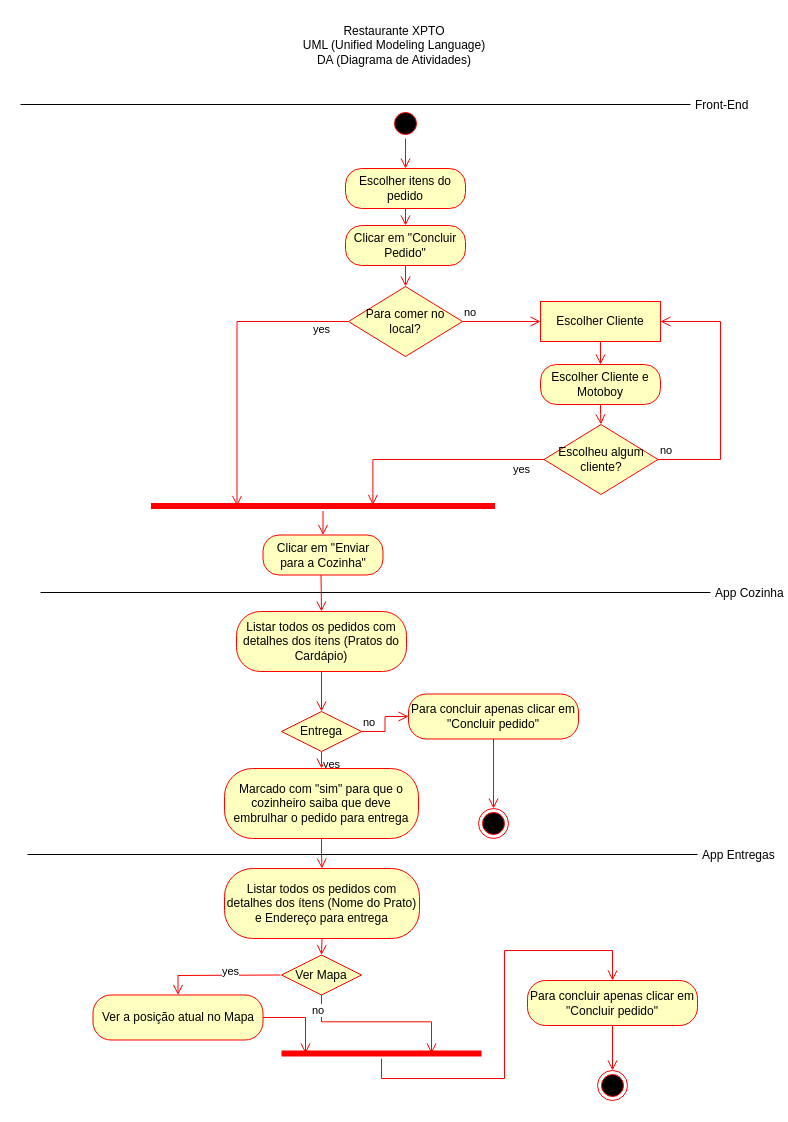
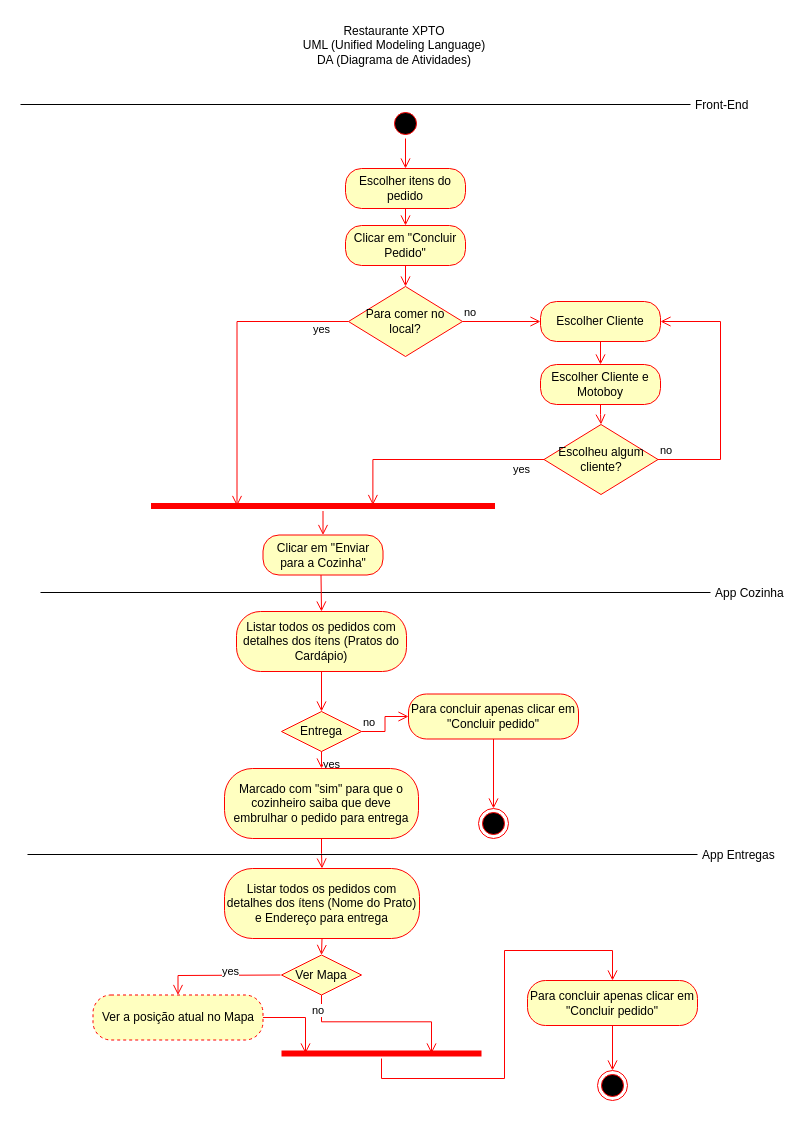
  <mxCell id="0" />
  <mxCell id="1" parent="0" />
  <mxCell id="2" value="Restaurante XPTO&lt;br&gt;UML (Unified Modeling Language)&lt;br&gt;DA (Diagrama de Atividades)" style="text;html=1;strokeColor=none;fillColor=none;align=center;verticalAlign=middle;whiteSpace=wrap;rounded=0;" vertex="1" parent="1"><mxGeometry x="274" y="20" width="240" height="50" as="geometry" /></mxCell>
  <mxCell id="3" value="App Cozinha" style="line;strokeWidth=1;fillColor=none;align=left;verticalAlign=middle;spacingTop=-1;spacingLeft=3;spacingRight=3;rotatable=0;labelPosition=right;points=[];portConstraint=eastwest;strokeColor=inherit;" vertex="1" parent="1"><mxGeometry x="40" y="588" width="670" height="8" as="geometry" /></mxCell>
  <mxCell id="4" value="" style="ellipse;html=1;shape=startState;fillColor=#000000;strokeColor=#ff0000;" vertex="1" parent="1"><mxGeometry x="390" y="108" width="30" height="30" as="geometry" /></mxCell>
  <mxCell id="5" value="" style="edgeStyle=orthogonalEdgeStyle;html=1;verticalAlign=bottom;endArrow=open;endSize=8;strokeColor=#ff0000;rounded=0;entryX=0.5;entryY=0;entryDx=0;entryDy=0;" edge="1" source="4" parent="1" target="6"><mxGeometry relative="1" as="geometry"><mxPoint x="405" y="178" as="targetPoint" /></mxGeometry></mxCell>
  <mxCell id="6" value="Escolher itens do pedido" style="rounded=1;whiteSpace=wrap;html=1;arcSize=40;fontColor=#000000;fillColor=#ffffc0;strokeColor=#ff0000;" vertex="1" parent="1"><mxGeometry x="345" y="168" width="120" height="40" as="geometry" /></mxCell>
  <mxCell id="7" value="" style="edgeStyle=orthogonalEdgeStyle;html=1;verticalAlign=bottom;endArrow=open;endSize=8;strokeColor=#ff0000;rounded=0;entryX=0.5;entryY=0;entryDx=0;entryDy=0;" edge="1" source="6" parent="1" target="8"><mxGeometry relative="1" as="geometry"><mxPoint x="405" y="248" as="targetPoint" /></mxGeometry></mxCell>
  <mxCell id="8" value="Clicar em &quot;Concluir Pedido&quot;" style="rounded=1;whiteSpace=wrap;html=1;arcSize=40;fontColor=#000000;fillColor=#ffffc0;strokeColor=#ff0000;" vertex="1" parent="1"><mxGeometry x="345" y="225" width="120" height="40" as="geometry" /></mxCell>
  <mxCell id="9" value="" style="edgeStyle=orthogonalEdgeStyle;html=1;verticalAlign=bottom;endArrow=open;endSize=8;strokeColor=#ff0000;rounded=0;entryX=0.5;entryY=0;entryDx=0;entryDy=0;" edge="1" source="8" parent="1" target="10"><mxGeometry relative="1" as="geometry"><mxPoint x="405" y="325" as="targetPoint" /></mxGeometry></mxCell>
  <mxCell id="10" value="Para comer no local?" style="rhombus;whiteSpace=wrap;html=1;fontColor=#000000;fillColor=#ffffc0;strokeColor=#ff0000;" vertex="1" parent="1"><mxGeometry x="348" y="286" width="114" height="70" as="geometry" /></mxCell>
  <mxCell id="11" value="no" style="edgeStyle=orthogonalEdgeStyle;html=1;align=left;verticalAlign=bottom;endArrow=open;endSize=8;strokeColor=#ff0000;rounded=0;entryX=0;entryY=0.5;entryDx=0;entryDy=0;" edge="1" source="10" parent="1" target="13"><mxGeometry x="-1" relative="1" as="geometry"><mxPoint x="540" y="321" as="targetPoint" /></mxGeometry></mxCell>
  <mxCell id="12" value="yes" style="edgeStyle=orthogonalEdgeStyle;html=1;align=left;verticalAlign=top;endArrow=open;endSize=8;strokeColor=#ff0000;rounded=0;entryX=0.25;entryY=0.5;entryDx=0;entryDy=0;entryPerimeter=0;" edge="1" source="10" parent="1" target="20"><mxGeometry x="-0.747" y="-5" relative="1" as="geometry"><mxPoint x="344" y="456" as="targetPoint" /><Array as="points"><mxPoint x="236" y="321" /></Array><mxPoint as="offset" /></mxGeometry></mxCell>
- <mxCell id="13" value="Escolher Cliente" style="whiteSpace=wrap;html=1;arcSize=40;fontColor=#000000;fillColor=#ffffc0;strokeColor=#ff0000;rounded=0;" vertex="1" parent="1"><mxGeometry x="540" y="301" width="120" height="40" as="geometry" /></mxCell>
+ <mxCell id="13" value="Escolher Cliente" style="rounded=1;whiteSpace=wrap;html=1;arcSize=40;fontColor=#000000;fillColor=#ffffc0;strokeColor=#ff0000;" vertex="1" parent="1"><mxGeometry x="540" y="301" width="120" height="40" as="geometry" /></mxCell>
  <mxCell id="14" value="" style="edgeStyle=orthogonalEdgeStyle;html=1;verticalAlign=bottom;endArrow=open;endSize=8;strokeColor=#ff0000;rounded=0;entryX=0.5;entryY=0;entryDx=0;entryDy=0;" edge="1" source="13" parent="1" target="15"><mxGeometry relative="1" as="geometry"><mxPoint x="600" y="406" as="targetPoint" /></mxGeometry></mxCell>
  <mxCell id="15" value="Escolher Cliente e Motoboy" style="rounded=1;whiteSpace=wrap;html=1;arcSize=40;fontColor=#000000;fillColor=#ffffc0;strokeColor=#ff0000;" vertex="1" parent="1"><mxGeometry x="540" y="364" width="120" height="40" as="geometry" /></mxCell>
  <mxCell id="16" value="" style="edgeStyle=orthogonalEdgeStyle;html=1;verticalAlign=bottom;endArrow=open;endSize=8;strokeColor=#ff0000;rounded=0;entryX=0.5;entryY=0;entryDx=0;entryDy=0;" edge="1" source="15" parent="1" target="17"><mxGeometry relative="1" as="geometry"><mxPoint x="600" y="469" as="targetPoint" /></mxGeometry></mxCell>
  <mxCell id="17" value="Escolheu algum cliente?" style="rhombus;whiteSpace=wrap;html=1;fontColor=#000000;fillColor=#ffffc0;strokeColor=#ff0000;" vertex="1" parent="1"><mxGeometry x="543.5" y="424" width="114" height="70" as="geometry" /></mxCell>
  <mxCell id="18" value="no" style="edgeStyle=orthogonalEdgeStyle;html=1;align=left;verticalAlign=bottom;endArrow=open;endSize=8;strokeColor=#ff0000;rounded=0;entryX=1;entryY=0.5;entryDx=0;entryDy=0;exitX=1;exitY=0.5;exitDx=0;exitDy=0;" edge="1" source="17" parent="1" target="13"><mxGeometry x="-1" relative="1" as="geometry"><mxPoint x="582" y="461" as="targetPoint" /><Array as="points"><mxPoint x="720" y="459" /><mxPoint x="720" y="321" /></Array></mxGeometry></mxCell>
  <mxCell id="19" value="yes" style="edgeStyle=orthogonalEdgeStyle;html=1;align=left;verticalAlign=top;endArrow=open;endSize=8;strokeColor=#ff0000;rounded=0;entryX=0.645;entryY=0.4;entryDx=0;entryDy=0;entryPerimeter=0;" edge="1" source="17" parent="1" target="20"><mxGeometry x="-0.696" y="-3" relative="1" as="geometry"><mxPoint x="386.5" y="564.5" as="targetPoint" /><mxPoint as="offset" /></mxGeometry></mxCell>
  <mxCell id="20" value="" style="shape=line;html=1;strokeWidth=6;strokeColor=#ff0000;" vertex="1" parent="1"><mxGeometry x="150.5" y="500.5" width="344" height="10" as="geometry" /></mxCell>
  <mxCell id="21" value="" style="edgeStyle=orthogonalEdgeStyle;html=1;verticalAlign=bottom;endArrow=open;endSize=8;strokeColor=#ff0000;rounded=0;entryX=0.5;entryY=0;entryDx=0;entryDy=0;" edge="1" source="20" parent="1" target="22"><mxGeometry relative="1" as="geometry"><mxPoint x="320.5" y="564.5" as="targetPoint" /></mxGeometry></mxCell>
  <mxCell id="22" value="Clicar em &quot;Enviar para a Cozinha&quot;" style="rounded=1;whiteSpace=wrap;html=1;arcSize=40;fontColor=#000000;fillColor=#ffffc0;strokeColor=#ff0000;" vertex="1" parent="1"><mxGeometry x="262.5" y="534.5" width="120" height="40" as="geometry" /></mxCell>
  <mxCell id="23" value="" style="edgeStyle=orthogonalEdgeStyle;html=1;verticalAlign=bottom;endArrow=open;endSize=8;strokeColor=#ff0000;rounded=0;entryX=0.5;entryY=0;entryDx=0;entryDy=0;" edge="1" parent="1" target="25"><mxGeometry relative="1" as="geometry"><mxPoint x="321" y="618" as="targetPoint" /><mxPoint x="320.5" y="574.5" as="sourcePoint" /></mxGeometry></mxCell>
  <mxCell id="24" value="Front-End" style="line;strokeWidth=1;fillColor=none;align=left;verticalAlign=middle;spacingTop=-1;spacingLeft=3;spacingRight=3;rotatable=0;labelPosition=right;points=[];portConstraint=eastwest;strokeColor=inherit;" vertex="1" parent="1"><mxGeometry x="20" y="100" width="670" height="8" as="geometry" /></mxCell>
  <mxCell id="25" value="Listar todos os pedidos com detalhes dos ítens (Pratos do Cardápio)" style="rounded=1;whiteSpace=wrap;html=1;arcSize=40;fontColor=#000000;fillColor=#ffffc0;strokeColor=#ff0000;" vertex="1" parent="1"><mxGeometry x="236" y="611" width="170" height="60" as="geometry" /></mxCell>
  <mxCell id="26" value="" style="edgeStyle=orthogonalEdgeStyle;html=1;verticalAlign=bottom;endArrow=open;endSize=8;strokeColor=#ff0000;rounded=0;exitX=0.5;exitY=1;exitDx=0;exitDy=0;entryX=0.5;entryY=0;entryDx=0;entryDy=0;" edge="1" parent="1" source="25" target="27"><mxGeometry relative="1" as="geometry"><mxPoint x="320" y="721" as="targetPoint" /><mxPoint x="327" y="672" as="sourcePoint" /></mxGeometry></mxCell>
  <mxCell id="27" value="Entrega" style="rhombus;whiteSpace=wrap;html=1;fontColor=#000000;fillColor=#ffffc0;strokeColor=#ff0000;" vertex="1" parent="1"><mxGeometry x="281" y="711" width="80" height="40" as="geometry" /></mxCell>
  <mxCell id="28" value="no" style="edgeStyle=orthogonalEdgeStyle;html=1;align=left;verticalAlign=bottom;endArrow=open;endSize=8;strokeColor=#ff0000;rounded=0;entryX=0;entryY=0.5;entryDx=0;entryDy=0;" edge="1" source="27" parent="1" target="32"><mxGeometry x="-1" relative="1" as="geometry"><mxPoint x="461" y="716" as="targetPoint" /></mxGeometry></mxCell>
  <mxCell id="29" value="yes" style="edgeStyle=orthogonalEdgeStyle;html=1;align=left;verticalAlign=top;endArrow=open;endSize=8;strokeColor=#ff0000;rounded=0;entryX=0.5;entryY=0;entryDx=0;entryDy=0;" edge="1" source="27" parent="1" target="30"><mxGeometry x="-1" relative="1" as="geometry"><mxPoint x="321" y="796" as="targetPoint" /></mxGeometry></mxCell>
  <mxCell id="30" value="Marcado com &quot;sim&quot; para que o cozinheiro saiba que deve embrulhar o pedido para entrega" style="rounded=1;whiteSpace=wrap;html=1;arcSize=40;fontColor=#000000;fillColor=#ffffc0;strokeColor=#ff0000;" vertex="1" parent="1"><mxGeometry x="224" y="768" width="194" height="70" as="geometry" /></mxCell>
  <mxCell id="31" value="" style="edgeStyle=orthogonalEdgeStyle;html=1;verticalAlign=bottom;endArrow=open;endSize=8;strokeColor=#ff0000;rounded=0;exitX=0.5;exitY=1;exitDx=0;exitDy=0;entryX=0.5;entryY=0;entryDx=0;entryDy=0;" edge="1" source="30" parent="1" target="36"><mxGeometry relative="1" as="geometry"><mxPoint x="321" y="867" as="targetPoint" /><mxPoint x="341" y="859" as="sourcePoint" /></mxGeometry></mxCell>
  <mxCell id="32" value="Para concluir apenas clicar em &quot;Concluir pedido&quot;" style="rounded=1;whiteSpace=wrap;html=1;arcSize=40;fontColor=#000000;fillColor=#ffffc0;strokeColor=#ff0000;" vertex="1" parent="1"><mxGeometry x="408" y="693.5" width="170" height="45" as="geometry" /></mxCell>
  <mxCell id="33" value="" style="edgeStyle=orthogonalEdgeStyle;html=1;verticalAlign=bottom;endArrow=open;endSize=8;strokeColor=#ff0000;rounded=0;exitX=0.5;exitY=1;exitDx=0;exitDy=0;entryX=0.5;entryY=0;entryDx=0;entryDy=0;" edge="1" source="32" parent="1" target="35"><mxGeometry relative="1" as="geometry"><mxPoint x="493" y="867" as="targetPoint" /><mxPoint x="592.5" y="787" as="sourcePoint" /></mxGeometry></mxCell>
  <mxCell id="34" value="App Entregas" style="line;strokeWidth=1;fillColor=none;align=left;verticalAlign=middle;spacingTop=-1;spacingLeft=3;spacingRight=3;rotatable=0;labelPosition=right;points=[];portConstraint=eastwest;strokeColor=inherit;" vertex="1" parent="1"><mxGeometry x="27" y="850" width="670" height="8" as="geometry" /></mxCell>
  <mxCell id="35" value="" style="ellipse;html=1;shape=endState;fillColor=#000000;strokeColor=#ff0000;" vertex="1" parent="1"><mxGeometry x="478" y="808" width="30" height="30" as="geometry" /></mxCell>
  <mxCell id="36" value="Listar todos os pedidos com detalhes dos ítens (Nome do Prato) e Endereço para entrega" style="rounded=1;whiteSpace=wrap;html=1;arcSize=40;fontColor=#000000;fillColor=#ffffc0;strokeColor=#ff0000;" vertex="1" parent="1"><mxGeometry x="224" y="868" width="195" height="70" as="geometry" /></mxCell>
  <mxCell id="37" value="" style="edgeStyle=orthogonalEdgeStyle;html=1;verticalAlign=bottom;endArrow=open;endSize=8;strokeColor=#ff0000;rounded=0;exitX=0.5;exitY=1;exitDx=0;exitDy=0;entryX=0.5;entryY=0;entryDx=0;entryDy=0;" edge="1" source="36" target="38" parent="1"><mxGeometry relative="1" as="geometry"><mxPoint x="229" y="988" as="targetPoint" /><mxPoint x="236" y="939" as="sourcePoint" /></mxGeometry></mxCell>
  <mxCell id="38" value="Ver Mapa" style="rhombus;whiteSpace=wrap;html=1;fontColor=#000000;fillColor=#ffffc0;strokeColor=#ff0000;" vertex="1" parent="1"><mxGeometry x="281" y="954.5" width="80" height="40" as="geometry" /></mxCell>
  <mxCell id="39" value="no" style="edgeStyle=orthogonalEdgeStyle;html=1;align=left;verticalAlign=bottom;endArrow=open;endSize=8;strokeColor=#ff0000;rounded=0;entryX=0.75;entryY=0.5;entryDx=0;entryDy=0;entryPerimeter=0;" edge="1" source="38" target="45" parent="1"><mxGeometry x="-0.721" y="-11" relative="1" as="geometry"><mxPoint x="370" y="969.5" as="targetPoint" /><mxPoint as="offset" /></mxGeometry></mxCell>
  <mxCell id="40" value="Para concluir apenas clicar em &quot;Concluir pedido&quot;" style="rounded=1;whiteSpace=wrap;html=1;arcSize=40;fontColor=#000000;fillColor=#ffffc0;strokeColor=#ff0000;" vertex="1" parent="1"><mxGeometry x="527" y="980" width="170" height="45" as="geometry" /></mxCell>
  <mxCell id="41" value="" style="edgeStyle=orthogonalEdgeStyle;html=1;verticalAlign=bottom;endArrow=open;endSize=8;strokeColor=#ff0000;rounded=0;exitX=0.5;exitY=1;exitDx=0;exitDy=0;entryX=0.5;entryY=0;entryDx=0;entryDy=0;" edge="1" parent="1" target="42" source="40"><mxGeometry relative="1" as="geometry"><mxPoint x="575" y="1132.5" as="targetPoint" /><mxPoint x="575" y="1004.5" as="sourcePoint" /></mxGeometry></mxCell>
  <mxCell id="42" value="" style="ellipse;html=1;shape=endState;fillColor=#000000;strokeColor=#ff0000;" vertex="1" parent="1"><mxGeometry x="597" y="1070" width="30" height="30" as="geometry" /></mxCell>
- <mxCell id="43" value="Ver a posição atual no Mapa" style="rounded=1;whiteSpace=wrap;html=1;arcSize=40;fontColor=#000000;fillColor=#ffffc0;strokeColor=#ff0000;" vertex="1" parent="1"><mxGeometry x="92.5" y="994.5" width="170" height="45" as="geometry" /></mxCell>
+ <mxCell id="43" value="Ver a posição atual no Mapa" style="rounded=1;whiteSpace=wrap;html=1;arcSize=40;fontColor=#000000;fillColor=#ffffc0;strokeColor=#ff0000;dashed=1;" vertex="1" parent="1"><mxGeometry x="92.5" y="994.5" width="170" height="45" as="geometry" /></mxCell>
  <mxCell id="44" value="yes" style="edgeStyle=orthogonalEdgeStyle;html=1;align=left;verticalAlign=top;endArrow=open;endSize=8;strokeColor=#ff0000;rounded=0;entryX=0.5;entryY=0;entryDx=0;entryDy=0;" edge="1" parent="1" target="43"><mxGeometry x="-0.018" y="-17" relative="1" as="geometry"><mxPoint x="331" y="764.5" as="targetPoint" /><mxPoint x="280" y="974.5" as="sourcePoint" /><mxPoint as="offset" /></mxGeometry></mxCell>
  <mxCell id="45" value="" style="shape=line;html=1;strokeWidth=6;strokeColor=#ff0000;" vertex="1" parent="1"><mxGeometry x="281" y="1048" width="200" height="10" as="geometry" /></mxCell>
  <mxCell id="46" value="" style="edgeStyle=orthogonalEdgeStyle;html=1;verticalAlign=bottom;endArrow=open;endSize=8;strokeColor=#ff0000;rounded=0;entryX=0.5;entryY=0;entryDx=0;entryDy=0;" edge="1" source="45" parent="1" target="40"><mxGeometry relative="1" as="geometry"><mxPoint x="381" y="1078" as="targetPoint" /><Array as="points"><mxPoint x="381" y="1078" /><mxPoint x="504" y="1078" /><mxPoint x="504" y="950" /><mxPoint x="612" y="950" /></Array></mxGeometry></mxCell>
  <mxCell id="47" value="" style="edgeStyle=orthogonalEdgeStyle;html=1;verticalAlign=bottom;endArrow=open;endSize=8;strokeColor=#ff0000;rounded=0;exitX=1;exitY=0.5;exitDx=0;exitDy=0;entryX=0.12;entryY=0.5;entryDx=0;entryDy=0;entryPerimeter=0;" edge="1" parent="1" source="43" target="45"><mxGeometry relative="1" as="geometry"><mxPoint x="331" y="965" as="targetPoint" /><mxPoint x="332" y="948" as="sourcePoint" /></mxGeometry></mxCell>
